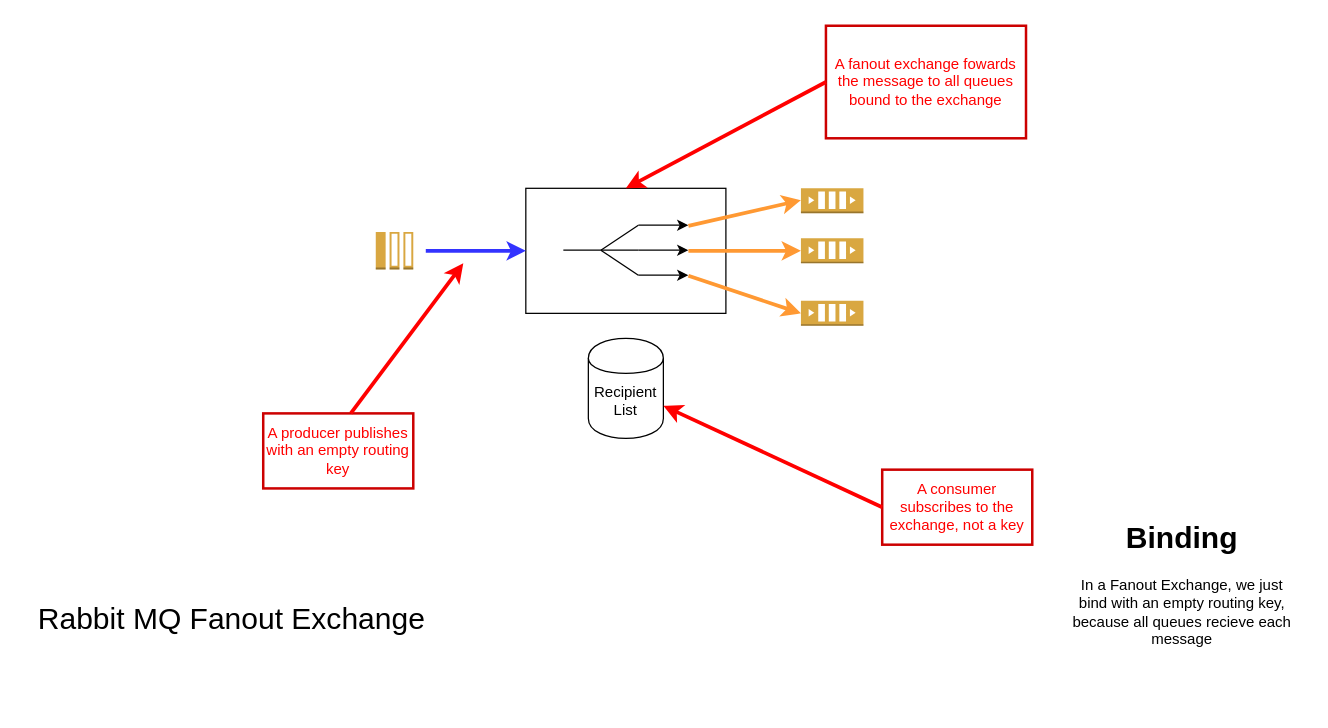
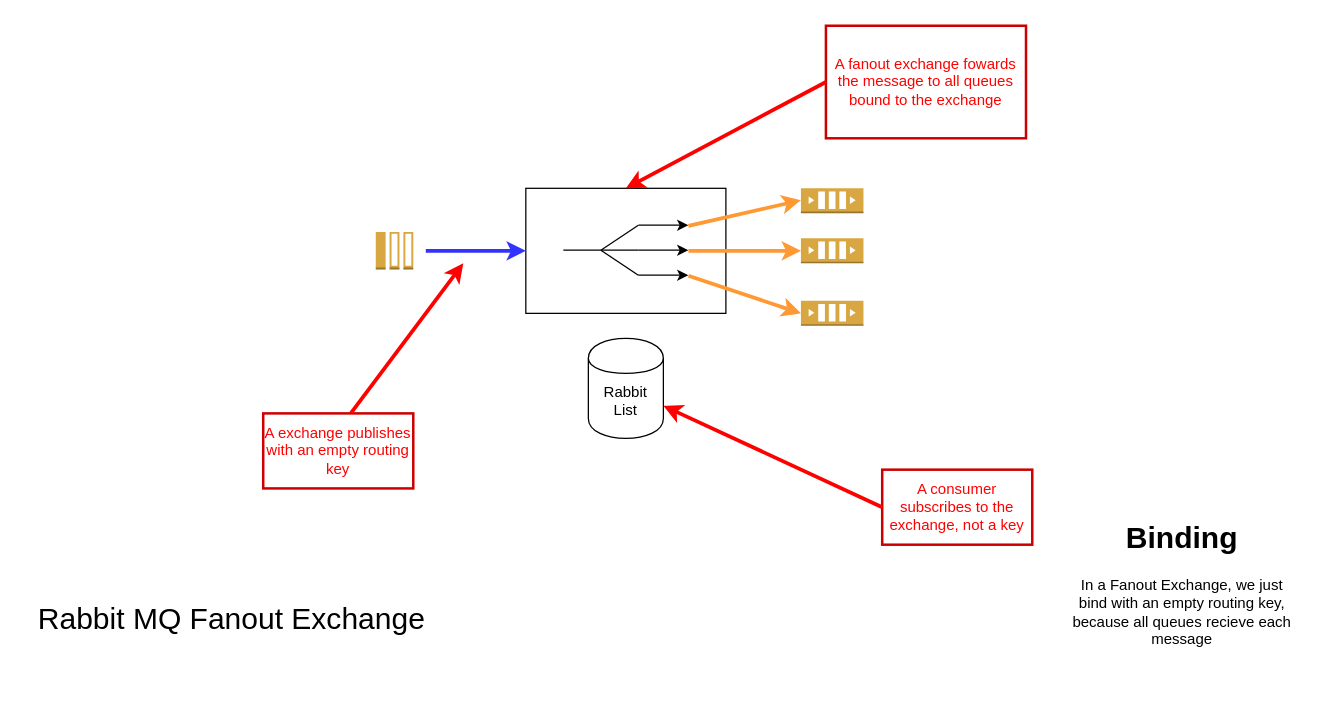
  <mxCell id="0" />
  <mxCell id="1" parent="0" />
  <mxCell id="2" value="" style="rounded=0;whiteSpace=wrap;html=1;" parent="1" vertex="1"><mxGeometry x="420" y="150" width="160" height="100" as="geometry" /></mxCell>
  <mxCell id="3" value="" style="endArrow=none;html=1;" parent="1" edge="1"><mxGeometry width="50" height="50" relative="1" as="geometry"><mxPoint x="450" y="199.5" as="sourcePoint" /><mxPoint x="480" y="199.5" as="targetPoint" /></mxGeometry></mxCell>
  <mxCell id="4" value="" style="endArrow=none;html=1;" parent="1" edge="1"><mxGeometry width="50" height="50" relative="1" as="geometry"><mxPoint x="480" y="199.5" as="sourcePoint" /><mxPoint x="510" y="179.5" as="targetPoint" /></mxGeometry></mxCell>
  <mxCell id="5" value="" style="endArrow=none;html=1;" parent="1" edge="1"><mxGeometry width="50" height="50" relative="1" as="geometry"><mxPoint x="480" y="199.5" as="sourcePoint" /><mxPoint x="510" y="199.5" as="targetPoint" /></mxGeometry></mxCell>
  <mxCell id="6" value="" style="endArrow=none;html=1;" parent="1" edge="1"><mxGeometry width="50" height="50" relative="1" as="geometry"><mxPoint x="510" y="219.5" as="sourcePoint" /><mxPoint x="480" y="199.5" as="targetPoint" /></mxGeometry></mxCell>
  <mxCell id="7" value="" style="endArrow=classic;html=1;" parent="1" edge="1"><mxGeometry width="50" height="50" relative="1" as="geometry"><mxPoint x="510" y="179.5" as="sourcePoint" /><mxPoint x="550" y="179.5" as="targetPoint" /></mxGeometry></mxCell>
  <mxCell id="8" value="" style="endArrow=classic;html=1;" parent="1" edge="1"><mxGeometry width="50" height="50" relative="1" as="geometry"><mxPoint x="510" y="199.5" as="sourcePoint" /><mxPoint x="550" y="199.5" as="targetPoint" /></mxGeometry></mxCell>
  <mxCell id="9" value="" style="endArrow=classic;html=1;" parent="1" edge="1"><mxGeometry width="50" height="50" relative="1" as="geometry"><mxPoint x="510" y="219.5" as="sourcePoint" /><mxPoint x="550" y="219.5" as="targetPoint" /></mxGeometry></mxCell>
  <mxCell id="10" value="" style="shape=cylinder;whiteSpace=wrap;html=1;boundedLbl=1;backgroundOutline=1;" parent="1" vertex="1"><mxGeometry x="470" y="270" width="60" height="80" as="geometry" /></mxCell>
  <mxCell id="11" value="" style="outlineConnect=0;dashed=0;verticalLabelPosition=bottom;verticalAlign=top;align=center;html=1;shape=mxgraph.aws3.queue;fillColor=#D9A741;gradientColor=none;" parent="1" vertex="1"><mxGeometry x="640" y="150" width="50" height="20" as="geometry" /></mxCell>
  <mxCell id="12" value="" style="outlineConnect=0;dashed=0;verticalLabelPosition=bottom;verticalAlign=top;align=center;html=1;shape=mxgraph.aws3.queue;fillColor=#D9A741;gradientColor=none;" parent="1" vertex="1"><mxGeometry x="640" y="190" width="50" height="20" as="geometry" /></mxCell>
  <mxCell id="13" value="" style="outlineConnect=0;dashed=0;verticalLabelPosition=bottom;verticalAlign=top;align=center;html=1;shape=mxgraph.aws3.queue;fillColor=#D9A741;gradientColor=none;" parent="1" vertex="1"><mxGeometry x="640" y="240" width="50" height="20" as="geometry" /></mxCell>
  <mxCell id="14" value="" style="outlineConnect=0;dashed=0;verticalLabelPosition=bottom;verticalAlign=top;align=center;html=1;shape=mxgraph.aws3.message;fillColor=#D9A741;gradientColor=none;" parent="1" vertex="1"><mxGeometry x="300" y="185" width="30" height="30" as="geometry" /></mxCell>
  <mxCell id="15" value="" style="endArrow=classic;html=1;entryX=0;entryY=0.5;entryDx=0;entryDy=0;strokeColor=#3333FF;strokeWidth=3;" parent="1" target="2" edge="1"><mxGeometry width="50" height="50" relative="1" as="geometry"><mxPoint x="340" y="200" as="sourcePoint" /><mxPoint x="390" y="150" as="targetPoint" /></mxGeometry></mxCell>
  <mxCell id="16" value="" style="endArrow=classic;html=1;entryX=0;entryY=0.5;entryDx=0;entryDy=0;strokeColor=#FF9933;strokeWidth=3;" parent="1" edge="1"><mxGeometry width="50" height="50" relative="1" as="geometry"><mxPoint x="550" y="180" as="sourcePoint" /><mxPoint x="640" y="159.5" as="targetPoint" /></mxGeometry></mxCell>
  <mxCell id="17" value="" style="endArrow=classic;html=1;entryX=0;entryY=0.5;entryDx=0;entryDy=0;strokeColor=#FF9933;strokeWidth=3;entryPerimeter=0;" parent="1" target="12" edge="1"><mxGeometry width="50" height="50" relative="1" as="geometry"><mxPoint x="550" y="200" as="sourcePoint" /><mxPoint x="640" y="179.5" as="targetPoint" /></mxGeometry></mxCell>
  <mxCell id="18" value="" style="endArrow=classic;html=1;entryX=0;entryY=0.5;entryDx=0;entryDy=0;strokeColor=#FF9933;strokeWidth=3;entryPerimeter=0;" parent="1" target="13" edge="1"><mxGeometry width="50" height="50" relative="1" as="geometry"><mxPoint x="550" y="220" as="sourcePoint" /><mxPoint x="670" y="189.5" as="targetPoint" /></mxGeometry></mxCell>
- <mxCell id="19" value="Recipient List" style="text;html=1;strokeColor=none;fillColor=none;align=center;verticalAlign=middle;whiteSpace=wrap;rounded=0;" parent="1" vertex="1"><mxGeometry x="480" y="310" width="40" height="20" as="geometry" /></mxCell>
+ <mxCell id="19" value="Rabbit List" style="text;html=1;strokeColor=none;fillColor=none;align=center;verticalAlign=middle;whiteSpace=wrap;rounded=0;" parent="1" vertex="1"><mxGeometry x="480" y="310" width="40" height="20" as="geometry" /></mxCell>
  <mxCell id="20" value="&lt;font style=&quot;font-size: 24px&quot;&gt;Rabbit MQ Fanout Exchange&lt;/font&gt;" style="text;html=1;strokeColor=none;fillColor=none;align=center;verticalAlign=middle;whiteSpace=wrap;rounded=0;" parent="1" vertex="1"><mxGeometry x="20" y="430" width="330" height="130" as="geometry" /></mxCell>
  <mxCell id="21" value="&lt;font color=&quot;#ff0000&quot;&gt;A consumer subscribes to the exchange, not a key&lt;/font&gt;" style="rounded=0;whiteSpace=wrap;html=1;strokeColor=#CC0000;strokeWidth=2;" parent="1" vertex="1"><mxGeometry x="705" y="375" width="120" height="60" as="geometry" /></mxCell>
  <mxCell id="22" value="" style="endArrow=classic;html=1;strokeColor=#FF0000;strokeWidth=3;exitX=0;exitY=0.5;exitDx=0;exitDy=0;" parent="1" source="21" target="10" edge="1"><mxGeometry width="50" height="50" relative="1" as="geometry"><mxPoint x="670" y="340" as="sourcePoint" /><mxPoint x="720" y="290" as="targetPoint" /></mxGeometry></mxCell>
- <mxCell id="23" value="&lt;font color=&quot;#ff0000&quot;&gt;A producer publishes with an empty routing key&lt;/font&gt;" style="rounded=0;whiteSpace=wrap;html=1;strokeColor=#CC0000;strokeWidth=2;" parent="1" vertex="1"><mxGeometry x="210" y="330" width="120" height="60" as="geometry" /></mxCell>
+ <mxCell id="23" value="&lt;font color=&quot;#ff0000&quot;&gt;A exchange publishes with an empty routing key&lt;/font&gt;" style="rounded=0;whiteSpace=wrap;html=1;strokeColor=#CC0000;strokeWidth=2;" parent="1" vertex="1"><mxGeometry x="210" y="330" width="120" height="60" as="geometry" /></mxCell>
  <mxCell id="24" value="" style="endArrow=classic;html=1;strokeColor=#FF0000;strokeWidth=3;exitX=0;exitY=0.5;exitDx=0;exitDy=0;" parent="1" edge="1"><mxGeometry width="50" height="50" relative="1" as="geometry"><mxPoint x="280" y="330" as="sourcePoint" /><mxPoint x="370" y="210" as="targetPoint" /></mxGeometry></mxCell>
  <mxCell id="25" value="&lt;font color=&quot;#ff0000&quot;&gt;A fanout exchange fowards the message to all queues bound to the exchange&lt;/font&gt;" style="rounded=0;whiteSpace=wrap;html=1;strokeColor=#CC0000;strokeWidth=2;" parent="1" vertex="1"><mxGeometry x="660" y="20" width="160" height="90" as="geometry" /></mxCell>
  <mxCell id="26" value="" style="endArrow=classic;html=1;strokeColor=#FF0000;strokeWidth=3;exitX=0;exitY=0.5;exitDx=0;exitDy=0;" parent="1" source="25" edge="1"><mxGeometry width="50" height="50" relative="1" as="geometry"><mxPoint x="290" y="340" as="sourcePoint" /><mxPoint x="500" y="150" as="targetPoint" /></mxGeometry></mxCell>
  <mxCell id="27" value="&lt;h1&gt;Binding&lt;/h1&gt;&lt;p&gt;In a Fanout Exchange, we just bind with an empty routing key, because all queues recieve each message&lt;/p&gt;" style="text;html=1;strokeColor=none;fillColor=none;spacing=5;spacingTop=-20;whiteSpace=wrap;overflow=hidden;rounded=0;align=center;" parent="1" vertex="1"><mxGeometry x="850" y="410" width="190" height="120" as="geometry" /></mxCell>
